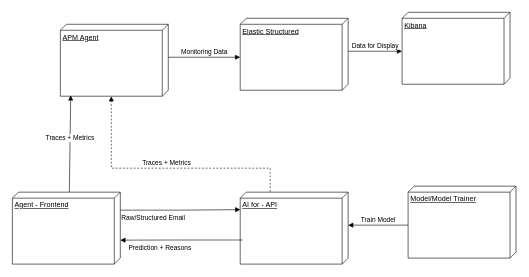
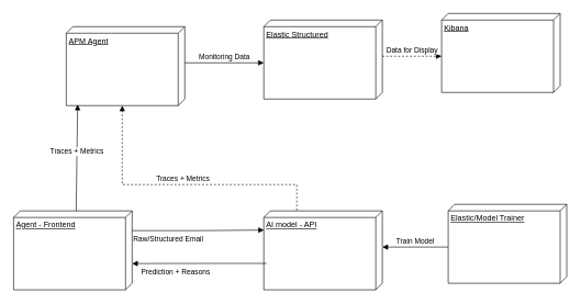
  <mxCell id="0" />
  <mxCell id="1" parent="0" />
- <mxCell id="2" value="AI for - API" style="verticalAlign=top;align=left;spacingTop=8;spacingLeft=2;spacingRight=12;shape=cube;size=10;direction=south;fontStyle=4;html=1;whiteSpace=wrap;" vertex="1" parent="1"><mxGeometry x="400" y="320" width="180" height="120" as="geometry" /></mxCell>
+ <mxCell id="2" value="AI model - API" style="verticalAlign=top;align=left;spacingTop=8;spacingLeft=2;spacingRight=12;shape=cube;size=10;direction=south;fontStyle=4;html=1;whiteSpace=wrap;" vertex="1" parent="1"><mxGeometry x="400" y="320" width="180" height="120" as="geometry" /></mxCell>
  <mxCell id="3" value="Agent - Frontend" style="verticalAlign=top;align=left;spacingTop=8;spacingLeft=2;spacingRight=12;shape=cube;size=10;direction=south;fontStyle=4;html=1;whiteSpace=wrap;" vertex="1" parent="1"><mxGeometry x="20" y="320" width="180" height="120" as="geometry" /></mxCell>
  <mxCell id="4" value="Elastic Structured" style="verticalAlign=top;align=left;spacingTop=8;spacingLeft=2;spacingRight=12;shape=cube;size=10;direction=south;fontStyle=4;html=1;whiteSpace=wrap;" vertex="1" parent="1"><mxGeometry x="400" y="30" width="180" height="120" as="geometry" /></mxCell>
  <mxCell id="5" value="Kibana" style="verticalAlign=top;align=left;spacingTop=8;spacingLeft=2;spacingRight=12;shape=cube;size=10;direction=south;fontStyle=4;html=1;whiteSpace=wrap;" vertex="1" parent="1"><mxGeometry x="670" y="20" width="180" height="120" as="geometry" /></mxCell>
  <mxCell id="6" value="APM Agent" style="verticalAlign=top;align=left;spacingTop=8;spacingLeft=2;spacingRight=12;shape=cube;size=10;direction=south;fontStyle=4;html=1;whiteSpace=wrap;" vertex="1" parent="1"><mxGeometry x="100" y="40" width="180" height="120" as="geometry" /></mxCell>
- <mxCell id="7" value="Model/Model Trainer" style="verticalAlign=top;align=left;spacingTop=8;spacingLeft=2;spacingRight=12;shape=cube;size=10;direction=south;fontStyle=4;html=1;whiteSpace=wrap;" vertex="1" parent="1"><mxGeometry x="680" y="310" width="180" height="120" as="geometry" /></mxCell>
+ <mxCell id="7" value="Elastic/Model Trainer" style="verticalAlign=top;align=left;spacingTop=8;spacingLeft=2;spacingRight=12;shape=cube;size=10;direction=south;fontStyle=4;html=1;whiteSpace=wrap;" vertex="1" parent="1"><mxGeometry x="680" y="310" width="180" height="120" as="geometry" /></mxCell>
  <mxCell id="8" value="Raw/Structured Email" style="endArrow=block;endFill=1;html=1;edgeStyle=orthogonalEdgeStyle;align=left;verticalAlign=top;rounded=0;exitX=0.25;exitY=0;exitDx=0;exitDy=0;exitPerimeter=0;entryX=0.243;entryY=0.999;entryDx=0;entryDy=0;entryPerimeter=0;" edge="1" parent="1" source="3" target="2"><mxGeometry x="-1" relative="1" as="geometry"><mxPoint x="210" y="350" as="sourcePoint" /><mxPoint x="370" y="350" as="targetPoint" /></mxGeometry></mxCell>
  <mxCell id="9" value="Prediction + Reasons" style="endArrow=block;endFill=1;html=1;edgeStyle=orthogonalEdgeStyle;align=left;verticalAlign=top;rounded=0;entryX=0.667;entryY=0;entryDx=0;entryDy=0;entryPerimeter=0;exitX=0.665;exitY=0.977;exitDx=0;exitDy=0;exitPerimeter=0;" edge="1" parent="1" source="2" target="3"><mxGeometry x="0.875" relative="1" as="geometry"><mxPoint x="370" y="400" as="sourcePoint" /><mxPoint x="210" y="400" as="targetPoint" /><mxPoint as="offset" /></mxGeometry></mxCell>
  <mxCell id="10" value="Train Model" style="html=1;verticalAlign=bottom;endArrow=block;curved=0;rounded=0;exitX=0;exitY=0;exitDx=65;exitDy=180;exitPerimeter=0;entryX=0;entryY=0;entryDx=55;entryDy=0;entryPerimeter=0;" edge="1" parent="1" source="7" target="2"><mxGeometry width="80" relative="1" as="geometry"><mxPoint x="480" y="530" as="sourcePoint" /><mxPoint x="560" y="530" as="targetPoint" /></mxGeometry></mxCell>
  <mxCell id="11" value="Traces + Metrics" style="html=1;verticalAlign=bottom;endArrow=block;curved=0;rounded=0;exitX=0;exitY=0;exitDx=0;exitDy=85;exitPerimeter=0;entryX=0.987;entryY=0.904;entryDx=0;entryDy=0;entryPerimeter=0;" edge="1" parent="1" source="3" target="6"><mxGeometry width="80" relative="1" as="geometry"><mxPoint x="140" y="280" as="sourcePoint" /><mxPoint x="220" y="280" as="targetPoint" /></mxGeometry></mxCell>
  <mxCell id="12" value="Traces + Metrics" style="html=1;verticalAlign=bottom;endArrow=block;curved=0;rounded=0;exitX=-0.006;exitY=0.722;exitDx=0;exitDy=0;exitPerimeter=0;entryX=0;entryY=0;entryDx=120;entryDy=95;entryPerimeter=0;dashed=1;" edge="1" parent="1" source="2" target="6"><mxGeometry width="80" relative="1" as="geometry"><mxPoint x="440" y="280" as="sourcePoint" /><mxPoint x="500" y="250" as="targetPoint" /><Array as="points"><mxPoint x="450" y="280" /><mxPoint x="185" y="280" /></Array></mxGeometry></mxCell>
  <mxCell id="13" value="Monitoring Data" style="html=1;verticalAlign=bottom;endArrow=block;curved=0;rounded=0;exitX=0;exitY=0;exitDx=55;exitDy=0;exitPerimeter=0;entryX=0;entryY=0;entryDx=65;entryDy=180;entryPerimeter=0;" edge="1" parent="1" source="6" target="4"><mxGeometry width="80" relative="1" as="geometry"><mxPoint x="290" y="99.38" as="sourcePoint" /><mxPoint x="370" y="99.38" as="targetPoint" /></mxGeometry></mxCell>
- <mxCell id="14" value="Data for Display" style="html=1;verticalAlign=bottom;endArrow=block;curved=0;rounded=0;exitX=0;exitY=0;exitDx=55;exitDy=0;exitPerimeter=0;entryX=0;entryY=0;entryDx=65;entryDy=180;entryPerimeter=0;" edge="1" parent="1" source="4" target="5"><mxGeometry width="80" relative="1" as="geometry"><mxPoint x="510" y="0" as="sourcePoint" /><mxPoint x="630" y="0" as="targetPoint" /></mxGeometry></mxCell>
+ <mxCell id="14" value="Data for Display" style="html=1;verticalAlign=bottom;endArrow=block;curved=0;rounded=0;exitX=0;exitY=0;exitDx=55;exitDy=0;exitPerimeter=0;entryX=0;entryY=0;entryDx=65;entryDy=180;entryPerimeter=0;dashed=1;" edge="1" parent="1" source="4" target="5"><mxGeometry width="80" relative="1" as="geometry"><mxPoint x="510" y="0" as="sourcePoint" /><mxPoint x="630" y="0" as="targetPoint" /></mxGeometry></mxCell>
